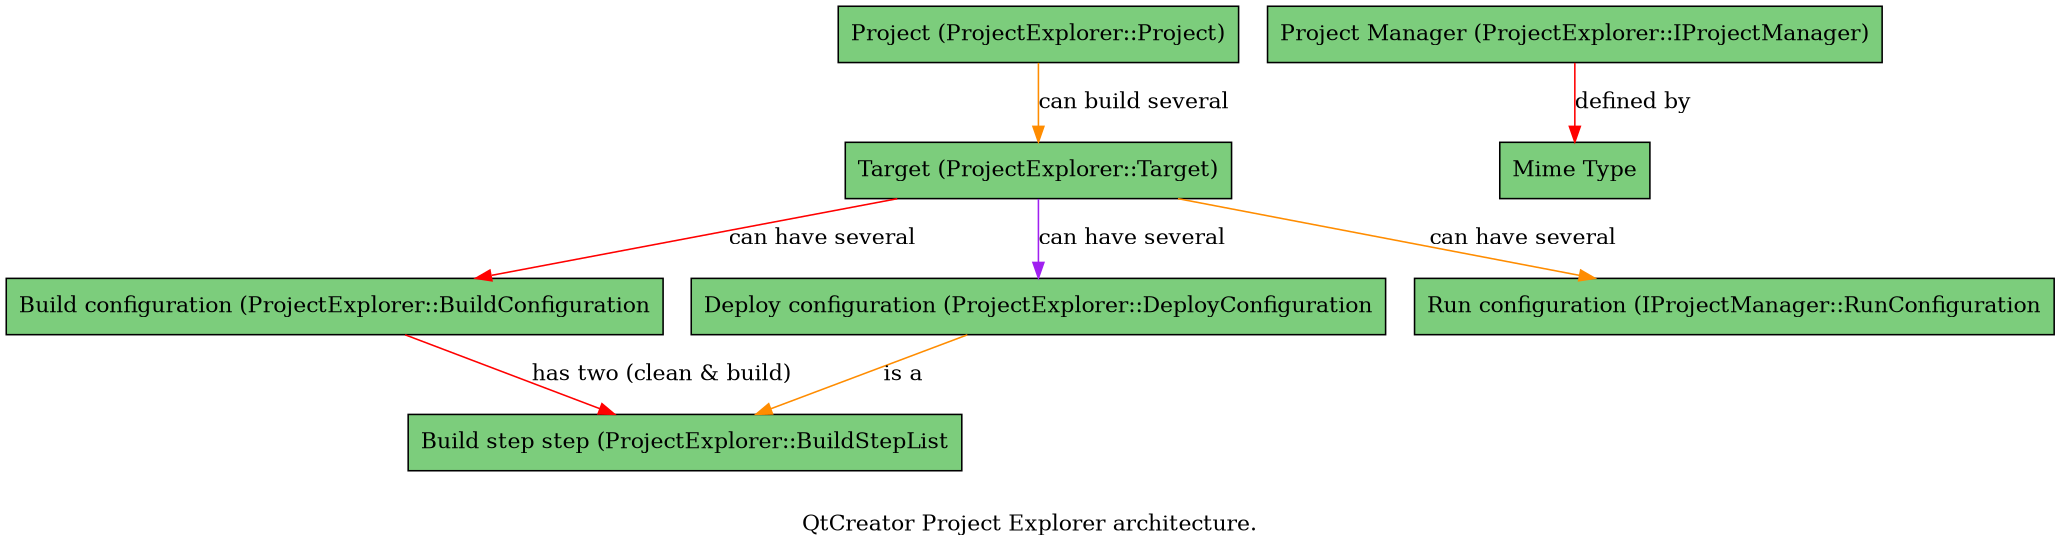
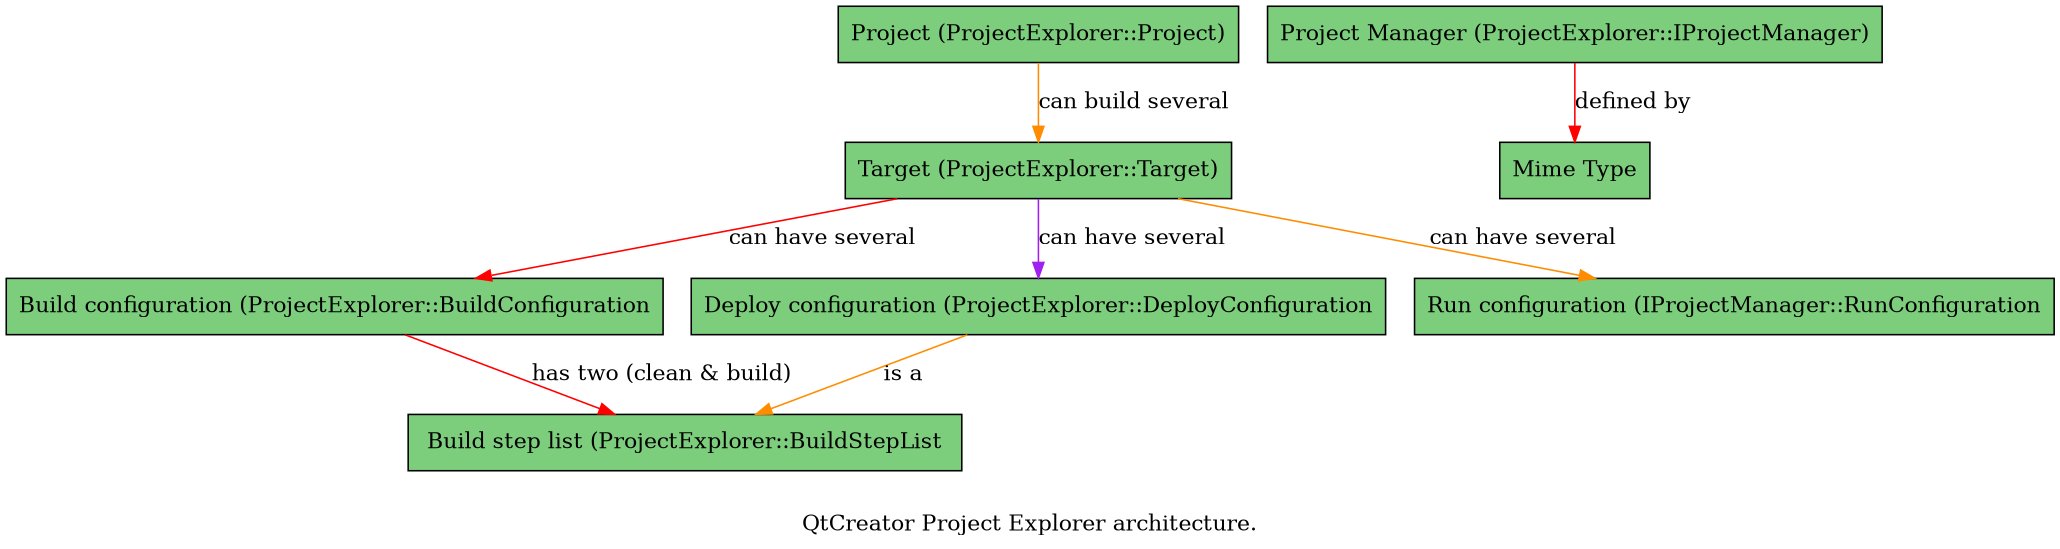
  digraph {
    label="QtCreator Project Explorer architecture."
    node [fillcolor=PaleGreen3 shape=box style=filled]
    edge [color=darkorange]
    n1 [label="Project (ProjectExplorer::Project)"]
    n2 [label="Mime Type"]
    n3 [label="Target (ProjectExplorer::Target)"]
    n4 [label="Project Manager (ProjectExplorer::IProjectManager)"]
    n5 [label="Build configuration (ProjectExplorer::BuildConfiguration"]
    n6 [label="Deploy configuration (ProjectExplorer::DeployConfiguration"]
    n7 [label="Run configuration (IProjectManager::RunConfiguration"]
-   n8 [label="Build step step (ProjectExplorer::BuildStepList"]
+   n8 [label="Build step list (ProjectExplorer::BuildStepList"]
    subgraph sub_1 {
      n1
      n2
    }
    n1 -> n3 [label="can build several"]
    n3 -> n5 [color=red concentrate=true label="can have several"]
    n3 -> n6 [color=purple label="can have several"]
    n3 -> n7 [label="can have several"]
    n4 -> n2 [color=red label="defined by"]
    n5 -> n8 [color=red label="has two (clean & build)"]
    n6 -> n8 [label="is a"]
  }
